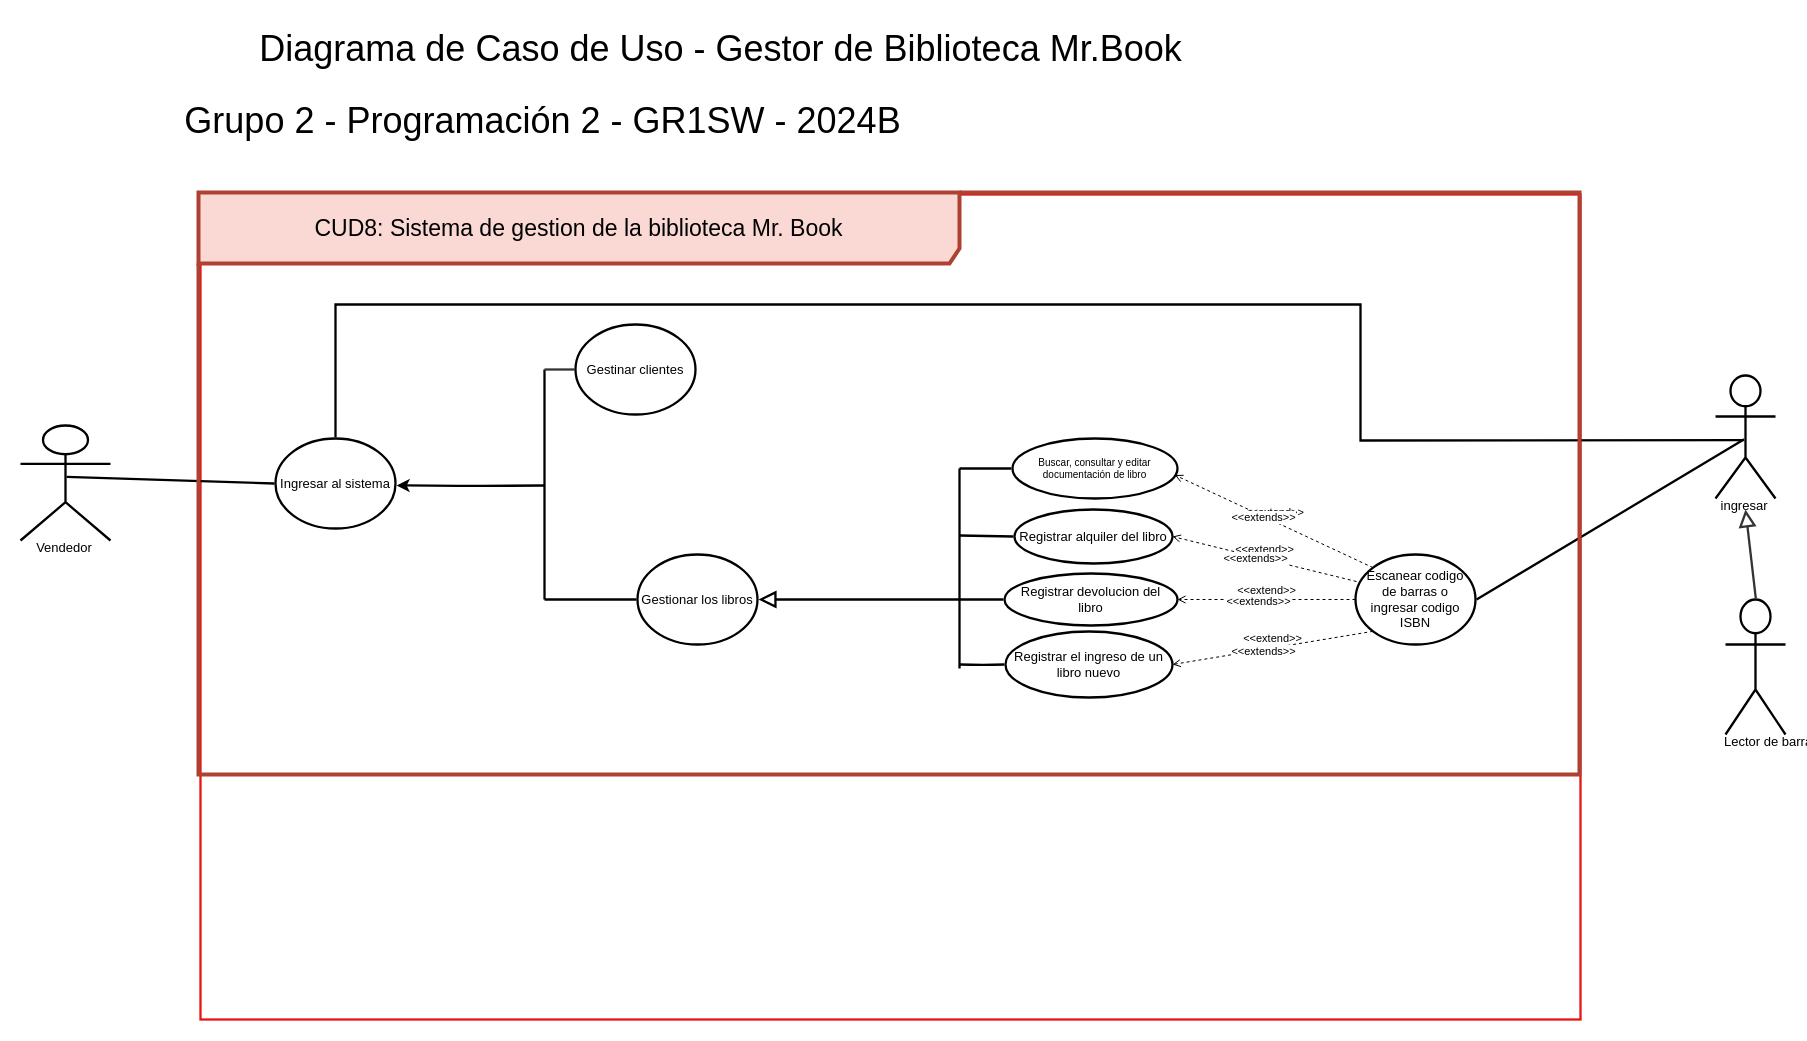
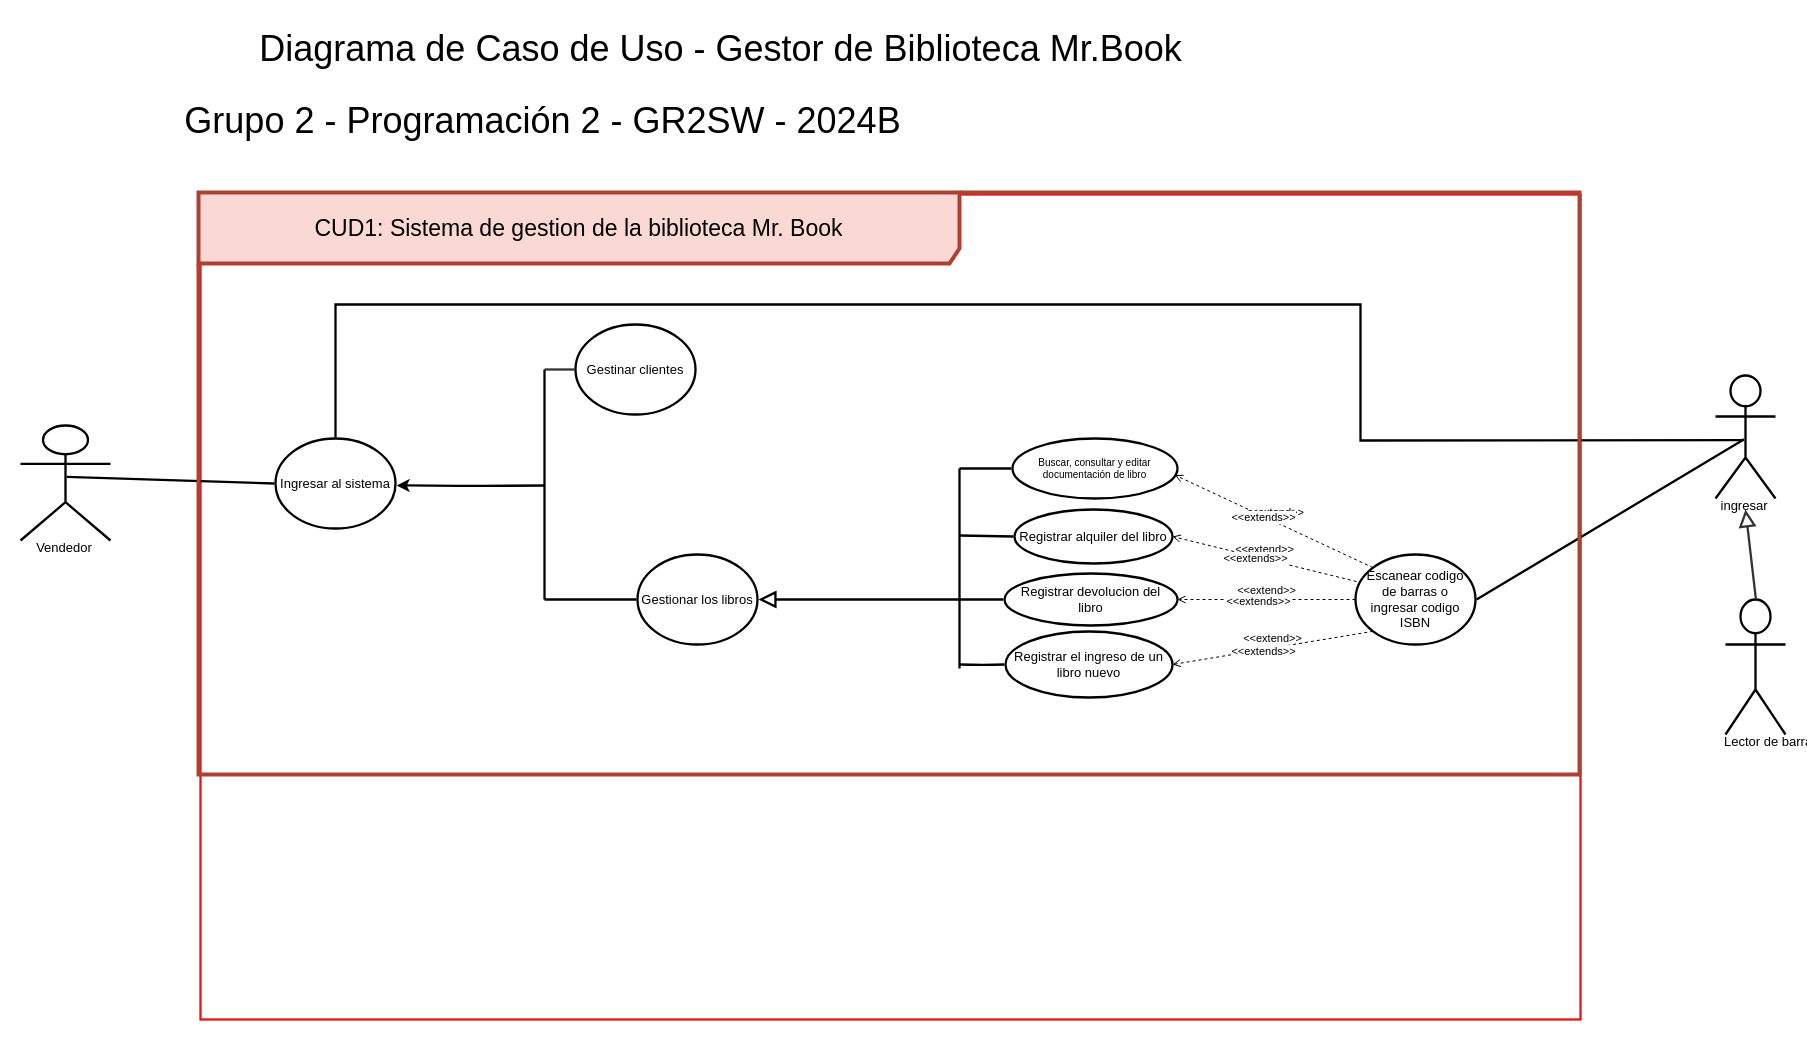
  <mxCell id="0" />
  <mxCell id="1" parent="0" />
  <mxCell id="2" value="" style="html=1;overflow=block;blockSpacing=1;whiteSpace=wrap;container=1;pointerEvents=0;collapsible=0;recursiveResize=0;fontSize=13;spacing=0;strokeColor=#e81313;strokeOpacity=100;fillOpacity=0;fillColor=#000000;strokeWidth=2.3;lucidId=xVevc2svLX9S;" parent="1" vertex="1"><mxGeometry x="200" y="194" width="1380" height="825" as="geometry" /></mxCell>
  <mxCell id="3" value="Vendedor " style="html=1;overflow=block;blockSpacing=1;shape=umlActor;labelPosition=center;verticalLabelPosition=bottom;verticalAlign=top;whiteSpace=nowrap;fontSize=13;align=center;spacing=0;strokeOpacity=100;fillOpacity=100;fillColor=none;strokeWidth=2.3;lucidId=oIXr3bTWR8yv;strokeColor=light-dark(#000000,#000000);fontColor=light-dark(#000000,#000000);" parent="1" vertex="1"><mxGeometry x="20" y="425" width="90" height="115" as="geometry" /></mxCell>
  <mxCell id="4" value="" style="html=1;jettySize=18;whiteSpace=wrap;fontSize=13;strokeOpacity=100;strokeWidth=2.3;rounded=0;startArrow=none;endArrow=none;exitX=0.513;exitY=0.446;exitPerimeter=0;entryX=-0.009;entryY=0.5;entryPerimeter=0;lucidId=~IXrXFqYzqX-;strokeColor=light-dark(#000000,#000000);labelBackgroundColor=light-dark(#FFFFFF,transparent);fontColor=light-dark(#000000,#000000);" parent="1" source="3" target="5" edge="1"><mxGeometry width="100" height="100" relative="1" as="geometry"><Array as="points" /></mxGeometry></mxCell>
  <mxCell id="5" value="Ingresar al sistema " style="html=1;overflow=block;blockSpacing=1;whiteSpace=wrap;ellipse;fontSize=13;spacing=3.8;strokeOpacity=100;fillOpacity=100;fillColor=none;strokeWidth=2.3;lucidId=bJXrP_8hjBpG;strokeColor=light-dark(#000000,#000000);fontColor=light-dark(#000000,#000000);" parent="1" vertex="1"><mxGeometry x="275" y="438" width="120" height="90" as="geometry" /></mxCell>
  <mxCell id="6" value="Gestionar los libros " style="html=1;overflow=block;blockSpacing=1;whiteSpace=wrap;ellipse;fontSize=13;spacing=3.8;strokeOpacity=100;fillOpacity=100;fillColor=none;strokeWidth=2.3;lucidId=mJXr~tETLvj5;strokeColor=light-dark(#000000,#000000);fontColor=light-dark(#000000,#000000);" parent="1" vertex="1"><mxGeometry x="637" y="554" width="120" height="90" as="geometry" /></mxCell>
  <mxCell id="7" value="" style="html=1;jettySize=18;whiteSpace=wrap;fontSize=13;strokeOpacity=100;strokeWidth=2.3;rounded=1;arcSize=24;edgeStyle=orthogonalEdgeStyle;startArrow=none;entryX=1.009;entryY=0.521;entryPerimeter=0;lucidId=gLXrUshnpZkm;strokeColor=light-dark(#000000,#000000);labelBackgroundColor=light-dark(#FFFFFF,transparent);fontColor=light-dark(#000000,#000000);" parent="1" target="5" edge="1"><mxGeometry width="100" height="100" relative="1" as="geometry"><Array as="points" /><mxPoint x="544" y="485" as="sourcePoint" /></mxGeometry></mxCell>
  <mxCell id="8" value="" style="html=1;jettySize=18;whiteSpace=wrap;fontSize=13;strokeOpacity=100;strokeWidth=2.3;rounded=1;arcSize=24;edgeStyle=orthogonalEdgeStyle;startArrow=none;endArrow=none;lucidId=vLXr.lG5ZE0v;strokeColor=light-dark(#000000,#000000);labelBackgroundColor=light-dark(#FFFFFF,transparent);fontColor=light-dark(#000000,#000000);" parent="1" edge="1"><mxGeometry width="100" height="100" relative="1" as="geometry"><Array as="points"><mxPoint x="544" y="555" /></Array><mxPoint x="544" y="369" as="sourcePoint" /><mxPoint x="544" y="599" as="targetPoint" /></mxGeometry></mxCell>
  <mxCell id="9" value="" style="html=1;jettySize=18;whiteSpace=wrap;fontSize=13;strokeOpacity=100;strokeWidth=2.3;rounded=1;arcSize=24;edgeStyle=orthogonalEdgeStyle;startArrow=none;endArrow=none;exitX=-0.009;exitY=0.5;exitPerimeter=0;lucidId=KMXrIlaHuww7;strokeColor=light-dark(#000000,#000000);labelBackgroundColor=light-dark(#FFFFFF,transparent);fontColor=light-dark(#000000,#000000);" parent="1" source="6" edge="1"><mxGeometry width="100" height="100" relative="1" as="geometry"><Array as="points" /><mxPoint x="544" y="599" as="targetPoint" /></mxGeometry></mxCell>
  <mxCell id="10" value="" style="html=1;jettySize=18;whiteSpace=wrap;fontSize=13;strokeColor=light-dark(#333333,#000000);strokeOpacity=100;strokeWidth=2.3;rounded=1;arcSize=24;edgeStyle=orthogonalEdgeStyle;startArrow=none;endArrow=none;exitX=-0.009;exitY=0.5;exitPerimeter=0;lucidId=4MXr3ptMjf~w;" parent="1" source="24" edge="1"><mxGeometry width="100" height="100" relative="1" as="geometry"><Array as="points" /><mxPoint x="544" y="369" as="targetPoint" /></mxGeometry></mxCell>
  <mxCell id="11" value="Registrar devolucion del libro" style="html=1;overflow=block;blockSpacing=1;whiteSpace=wrap;ellipse;fontSize=13;spacing=3.8;strokeOpacity=100;fillOpacity=100;fillColor=none;strokeWidth=2.3;lucidId=O6YrzPI9fsnK;strokeColor=light-dark(#000000,#000000);fontColor=light-dark(#000000,#000000);" parent="1" vertex="1"><mxGeometry x="1004" y="573" width="173" height="52" as="geometry" /></mxCell>
  <mxCell id="12" value="Registrar alquiler del libro " style="html=1;overflow=block;blockSpacing=1;whiteSpace=wrap;ellipse;fontSize=13;spacing=3.8;strokeOpacity=100;fillOpacity=100;fillColor=none;strokeWidth=2.3;lucidId=U8YrNLJ4~gtg;strokeColor=light-dark(#000000,#000000);fontColor=light-dark(#000000,#000000);" parent="1" vertex="1"><mxGeometry x="1014" y="509" width="158" height="54" as="geometry" /></mxCell>
  <mxCell id="13" value="" style="html=1;jettySize=18;whiteSpace=wrap;fontSize=13;strokeOpacity=100;strokeWidth=2.3;rounded=1;arcSize=24;edgeStyle=orthogonalEdgeStyle;startArrow=block;startFill=0;startSize=12;endArrow=none;exitX=1.009;exitY=0.5;exitPerimeter=0;lucidId=6K0r4LyFNMIm;strokeColor=light-dark(#000000,#000000);labelBackgroundColor=light-dark(#FFFFFF,transparent);fontColor=light-dark(#000000,#000000);" parent="1" source="6" edge="1"><mxGeometry width="100" height="100" relative="1" as="geometry"><Array as="points" /><mxPoint x="959" y="599" as="targetPoint" /></mxGeometry></mxCell>
  <mxCell id="14" value="" style="html=1;jettySize=18;whiteSpace=wrap;fontSize=13;strokeOpacity=100;strokeWidth=2.3;rounded=1;arcSize=24;edgeStyle=orthogonalEdgeStyle;startArrow=none;endArrow=none;lucidId=GL0rQ7vASsBN;strokeColor=light-dark(#000000,#000000);labelBackgroundColor=light-dark(#FFFFFF,transparent);fontColor=light-dark(#000000,#000000);" parent="1" edge="1"><mxGeometry width="100" height="100" relative="1" as="geometry"><Array as="points" /><mxPoint x="959" y="668" as="sourcePoint" /><mxPoint x="959" y="468" as="targetPoint" /></mxGeometry></mxCell>
  <mxCell id="15" value="" style="html=1;jettySize=18;whiteSpace=wrap;fontSize=13;strokeOpacity=100;strokeWidth=2.3;rounded=1;arcSize=24;edgeStyle=orthogonalEdgeStyle;startArrow=none;endArrow=none;exitX=-0.007;exitY=0.5;exitPerimeter=0;lucidId=jO0rF9u9ssNE;strokeColor=light-dark(#000000,#000000);labelBackgroundColor=light-dark(#FFFFFF,transparent);fontColor=light-dark(#000000,#000000);" parent="1" source="11" edge="1"><mxGeometry width="100" height="100" relative="1" as="geometry"><Array as="points" /><mxPoint x="959" y="599" as="targetPoint" /></mxGeometry></mxCell>
  <mxCell id="16" value="&lt;font style=&quot;color: light-dark(rgb(0, 0, 0), rgb(0, 0, 0));&quot;&gt;ingresar&lt;/font&gt;" style="html=1;overflow=block;blockSpacing=1;shape=umlActor;labelPosition=center;verticalLabelPosition=bottom;verticalAlign=top;whiteSpace=nowrap;fontSize=13;align=center;spacing=0;strokeOpacity=100;fillOpacity=100;fillColor=none;strokeWidth=2.3;lucidId=yyaslwnEzkXT;strokeColor=light-dark(#000000,#000000);" parent="1" vertex="1"><mxGeometry x="1715" y="375" width="60" height="123" as="geometry" /></mxCell>
  <mxCell id="17" value="Lector de barras" style="html=1;overflow=block;blockSpacing=1;shape=umlActor;labelPosition=center;verticalLabelPosition=bottom;verticalAlign=top;whiteSpace=nowrap;fontSize=13;align=center;spacing=0;strokeOpacity=100;fillOpacity=100;fillColor=none;strokeWidth=2.3;lucidId=nBasvc_rHX9b;strokeColor=light-dark(#000000,#000000);fontColor=light-dark(#000000,#000000);" parent="1" vertex="1"><mxGeometry x="1725" y="599" width="60" height="135" as="geometry" /></mxCell>
  <mxCell id="18" value="" style="html=1;jettySize=18;whiteSpace=wrap;fontSize=13;strokeOpacity=100;strokeWidth=2.3;rounded=1;arcSize=24;edgeStyle=orthogonalEdgeStyle;startArrow=none;endArrow=none;entryX=-0.007;entryY=0.5;entryPerimeter=0;lucidId=HHasgsvg1ZIc;strokeColor=light-dark(#000000,#000000);labelBackgroundColor=light-dark(#FFFFFF,transparent);fontColor=light-dark(#000000,#000000);" parent="1" target="19" edge="1"><mxGeometry width="100" height="100" relative="1" as="geometry"><Array as="points" /><mxPoint x="959" y="664" as="sourcePoint" /></mxGeometry></mxCell>
  <mxCell id="19" value="Registrar el ingreso de un libro nuevo" style="html=1;overflow=block;blockSpacing=1;whiteSpace=wrap;ellipse;fontSize=13;spacing=3.8;strokeOpacity=100;fillOpacity=100;fillColor=none;strokeWidth=2.3;lucidId=XHashisn~-oX;strokeColor=light-dark(#000000,#000000);fontColor=light-dark(#000000,#000000);" parent="1" vertex="1"><mxGeometry x="1005" y="631" width="167" height="66" as="geometry" /></mxCell>
  <mxCell id="20" value="Buscar, consultar y editar documentación de libro" style="html=1;overflow=block;blockSpacing=1;whiteSpace=wrap;ellipse;fontSize=10;spacing=3.8;strokeOpacity=100;fillOpacity=100;fillColor=none;strokeWidth=2.3;lucidId=1NwsNtOAfyD_;strokeColor=light-dark(#000000,#000000);fontColor=light-dark(#000000,#000000);" parent="1" vertex="1"><mxGeometry x="1012" y="438" width="165" height="60" as="geometry" /></mxCell>
  <mxCell id="21" value="" style="html=1;jettySize=18;whiteSpace=wrap;fontSize=13;strokeOpacity=100;strokeWidth=2.3;rounded=0;startArrow=none;endArrow=none;exitX=-0.007;exitY=0.5;exitPerimeter=0;lucidId=.QwsrFLfjFW5;strokeColor=light-dark(#000000,#000000);labelBackgroundColor=light-dark(#FFFFFF,transparent);fontColor=light-dark(#000000,#000000);" parent="1" source="20" edge="1"><mxGeometry width="100" height="100" relative="1" as="geometry"><Array as="points" /><mxPoint x="959" y="468" as="targetPoint" /></mxGeometry></mxCell>
  <mxCell id="22" value="" style="html=1;jettySize=18;whiteSpace=wrap;fontSize=13;strokeOpacity=100;strokeWidth=2.3;rounded=0;startArrow=none;endArrow=none;exitX=-0.007;exitY=0.5;exitPerimeter=0;lucidId=bRws1zbU_QAE;strokeColor=light-dark(#000000,#000000);labelBackgroundColor=light-dark(#FFFFFF,transparent);fontColor=light-dark(#000000,#000000);" parent="1" source="12" edge="1"><mxGeometry width="100" height="100" relative="1" as="geometry"><Array as="points" /><mxPoint x="959" y="535" as="targetPoint" /></mxGeometry></mxCell>
  <mxCell id="23" value="Escanear codigo de barras o ingresar codigo ISBN" style="html=1;overflow=block;blockSpacing=1;whiteSpace=wrap;ellipse;fontSize=13;spacing=3.8;strokeOpacity=100;fillOpacity=100;fillColor=none;strokeWidth=2.3;lucidId=V1asy1ytXCpG;strokeColor=light-dark(#000000,#000000);fontColor=light-dark(#000000,#000000);" parent="1" vertex="1"><mxGeometry x="1355" y="554" width="120" height="90" as="geometry" /></mxCell>
  <mxCell id="24" value="Gestinar clientes " style="html=1;overflow=block;blockSpacing=1;whiteSpace=wrap;ellipse;fontSize=13;spacing=3.8;strokeOpacity=100;fillOpacity=100;fillColor=none;strokeWidth=2.3;lucidId=5JXrqo1UMTVE;strokeColor=light-dark(#000000,#000000);fontColor=light-dark(#000000,#000000);" parent="1" vertex="1"><mxGeometry x="575" y="324" width="120" height="90" as="geometry" /></mxCell>
  <mxCell id="25" value="" style="html=1;jettySize=18;whiteSpace=wrap;fontSize=13;strokeColor=light-dark(#333333,#000000);strokeOpacity=100;strokeWidth=2.3;rounded=0;startArrow=none;endArrow=block;endFill=0;endSize=12;exitX=0.505;exitY=-0.008;exitPerimeter=0;lucidId=F9wsg7Pv3DKP;fontColor=light-dark(#000000,#000000);" parent="1" source="17" edge="1"><mxGeometry width="100" height="100" relative="1" as="geometry"><Array as="points" /><mxPoint x="1745" y="509" as="targetPoint" /></mxGeometry></mxCell>
  <mxCell id="26" value="" style="html=1;jettySize=18;whiteSpace=wrap;fontSize=13;strokeOpacity=100;strokeWidth=2.3;rounded=0;startArrow=none;endArrow=none;exitX=1.009;exitY=0.5;exitPerimeter=0;entryX=0.478;entryY=0.519;entryPerimeter=0;lucidId=AM4tA7_G4nCi;strokeColor=light-dark(#000000,#000000);labelBackgroundColor=light-dark(#FFFFFF,transparent);fontColor=light-dark(#000000,#000000);" parent="1" source="23" target="16" edge="1"><mxGeometry width="100" height="100" relative="1" as="geometry"><Array as="points" /></mxGeometry></mxCell>
  <mxCell id="27" value="" style="html=1;jettySize=18;whiteSpace=wrap;fontSize=13;strokeOpacity=100;strokeWidth=2.3;rounded=0;startArrow=none;endArrow=none;exitX=0.5;exitY=-0.013;exitPerimeter=0;entryX=0.468;entryY=0.526;entryPerimeter=0;lucidId=LM4thJ3m6zZ_;strokeColor=light-dark(#000000,#000000);labelBackgroundColor=light-dark(#FFFFFF,transparent);fontColor=light-dark(#000000,#000000);" parent="1" source="5" target="16" edge="1"><mxGeometry width="100" height="100" relative="1" as="geometry"><Array as="points"><mxPoint x="335" y="304" /><mxPoint x="1360" y="304" /><mxPoint x="1360" y="440" /></Array></mxGeometry></mxCell>
- <mxCell id="28" value="&lt;span style=&quot;font-size: 23px;&quot;&gt;&lt;font style=&quot;color: light-dark(rgb(0, 0, 0), rgb(0, 0, 0));&quot;&gt;CUD8: Sistema de gestion de la biblioteca Mr. Book&lt;/font&gt;&lt;/span&gt;" style="shape=umlFrame;whiteSpace=wrap;html=1;pointerEvents=0;fillColor=light-dark(#FAD9D5,#CC99FF);strokeColor=light-dark(#AE4132,#660066);strokeWidth=4;width=761;height=71;" parent="1" vertex="1"><mxGeometry x="198" y="192" width="1381" height="582" as="geometry" /></mxCell>
+ <mxCell id="28" value="&lt;span style=&quot;font-size: 23px;&quot;&gt;&lt;font style=&quot;color: light-dark(rgb(0, 0, 0), rgb(0, 0, 0));&quot;&gt;CUD1: Sistema de gestion de la biblioteca Mr. Book&lt;/font&gt;&lt;/span&gt;" style="shape=umlFrame;whiteSpace=wrap;html=1;pointerEvents=0;fillColor=light-dark(#FAD9D5,#CC99FF);strokeColor=light-dark(#AE4132,#660066);strokeWidth=4;width=761;height=71;" parent="1" vertex="1"><mxGeometry x="198" y="192" width="1381" height="582" as="geometry" /></mxCell>
  <mxCell id="29" value="&amp;lt;&amp;lt;extend&amp;gt;&amp;gt;" style="html=1;verticalAlign=bottom;labelBackgroundColor=none;endArrow=open;endFill=0;dashed=1;strokeColor=light-dark(#000000,#000000);entryX=1;entryY=0.5;entryDx=0;entryDy=0;exitX=0;exitY=1;exitDx=0;exitDy=0;" edge="1" parent="1" source="23" target="19"><mxGeometry width="160" relative="1" as="geometry"><mxPoint x="1165" y="697" as="sourcePoint" /><mxPoint x="1325" y="697" as="targetPoint" /></mxGeometry></mxCell>
  <mxCell id="30" value="&lt;font style=&quot;color: light-dark(rgb(0, 0, 0), rgb(0, 0, 0));&quot;&gt;&amp;lt;&amp;lt;extends&amp;gt;&amp;gt;&lt;/font&gt;" style="edgeLabel;html=1;align=center;verticalAlign=middle;resizable=0;points=[];labelBackgroundColor=light-dark(#FFFFFF,#FFFFFF);" vertex="1" connectable="0" parent="29"><mxGeometry x="0.103" y="1" relative="1" as="geometry"><mxPoint as="offset" /></mxGeometry></mxCell>
  <mxCell id="31" value="&amp;lt;&amp;lt;extend&amp;gt;&amp;gt;" style="html=1;verticalAlign=bottom;labelBackgroundColor=none;endArrow=open;endFill=0;dashed=1;strokeColor=light-dark(#000000,#000000);entryX=1;entryY=0.5;entryDx=0;entryDy=0;" edge="1" parent="1" source="23" target="11"><mxGeometry width="160" relative="1" as="geometry"><mxPoint x="1382" y="641" as="sourcePoint" /><mxPoint x="1182" y="674" as="targetPoint" /></mxGeometry></mxCell>
  <mxCell id="32" value="&lt;font style=&quot;color: light-dark(rgb(0, 0, 0), rgb(0, 0, 0));&quot;&gt;&amp;lt;&amp;lt;extends&amp;gt;&amp;gt;&lt;/font&gt;" style="edgeLabel;html=1;align=center;verticalAlign=middle;resizable=0;points=[];labelBackgroundColor=light-dark(#FFFFFF,#FFFFFF);" vertex="1" connectable="0" parent="31"><mxGeometry x="0.103" y="1" relative="1" as="geometry"><mxPoint as="offset" /></mxGeometry></mxCell>
  <mxCell id="33" value="&amp;lt;&amp;lt;extend&amp;gt;&amp;gt;" style="html=1;verticalAlign=bottom;labelBackgroundColor=none;endArrow=open;endFill=0;dashed=1;strokeColor=light-dark(#000000,#000000);entryX=1;entryY=0.5;entryDx=0;entryDy=0;" edge="1" parent="1" target="12"><mxGeometry width="160" relative="1" as="geometry"><mxPoint x="1356" y="581" as="sourcePoint" /><mxPoint x="1187" y="609" as="targetPoint" /></mxGeometry></mxCell>
  <mxCell id="34" value="&lt;font style=&quot;color: light-dark(rgb(0, 0, 0), rgb(0, 0, 0));&quot;&gt;&amp;lt;&amp;lt;extends&amp;gt;&amp;gt;&lt;/font&gt;" style="edgeLabel;html=1;align=center;verticalAlign=middle;resizable=0;points=[];labelBackgroundColor=light-dark(#FFFFFF,#FFFFFF);" vertex="1" connectable="0" parent="33"><mxGeometry x="0.103" y="1" relative="1" as="geometry"><mxPoint as="offset" /></mxGeometry></mxCell>
  <mxCell id="35" value="&amp;lt;&amp;lt;extend&amp;gt;&amp;gt;" style="html=1;verticalAlign=bottom;labelBackgroundColor=none;endArrow=open;endFill=0;dashed=1;strokeColor=light-dark(#000000,#000000);entryX=0.984;entryY=0.609;entryDx=0;entryDy=0;entryPerimeter=0;exitX=0;exitY=0;exitDx=0;exitDy=0;" edge="1" parent="1" source="23" target="20"><mxGeometry width="160" relative="1" as="geometry"><mxPoint x="1366" y="591" as="sourcePoint" /><mxPoint x="1182" y="546" as="targetPoint" /></mxGeometry></mxCell>
  <mxCell id="36" value="&lt;font style=&quot;color: light-dark(rgb(0, 0, 0), rgb(0, 0, 0));&quot;&gt;&amp;lt;&amp;lt;extends&amp;gt;&amp;gt;&lt;/font&gt;" style="edgeLabel;html=1;align=center;verticalAlign=middle;resizable=0;points=[];labelBackgroundColor=light-dark(#FFFFFF,#FFFFFF);" vertex="1" connectable="0" parent="35"><mxGeometry x="0.103" y="1" relative="1" as="geometry"><mxPoint as="offset" /></mxGeometry></mxCell>
  <mxCell id="37" value="&lt;span style=&quot;font-size: 36px;&quot;&gt;Diagrama de Caso de Uso - Gestor de Biblioteca Mr.Book&lt;/span&gt;" style="text;html=1;align=center;verticalAlign=middle;resizable=0;points=[];autosize=1;strokeColor=none;fillColor=none;" vertex="1" parent="1"><mxGeometry x="250" y="20" width="940" height="55" as="geometry" /></mxCell>
- <mxCell id="38" value="&lt;span style=&quot;font-size: 36px;&quot;&gt;Grupo 2 - Programación 2 - GR1SW - 2024B&lt;/span&gt;" style="text;html=1;align=center;verticalAlign=middle;resizable=0;points=[];autosize=1;strokeColor=none;fillColor=none;" vertex="1" parent="1"><mxGeometry x="175" y="92" width="734" height="55" as="geometry" /></mxCell>
+ <mxCell id="38" value="&lt;span style=&quot;font-size: 36px;&quot;&gt;Grupo 2 - Programación 2 - GR2SW - 2024B&lt;/span&gt;" style="text;html=1;align=center;verticalAlign=middle;resizable=0;points=[];autosize=1;strokeColor=none;fillColor=none;" vertex="1" parent="1"><mxGeometry x="175" y="92" width="734" height="55" as="geometry" /></mxCell>
